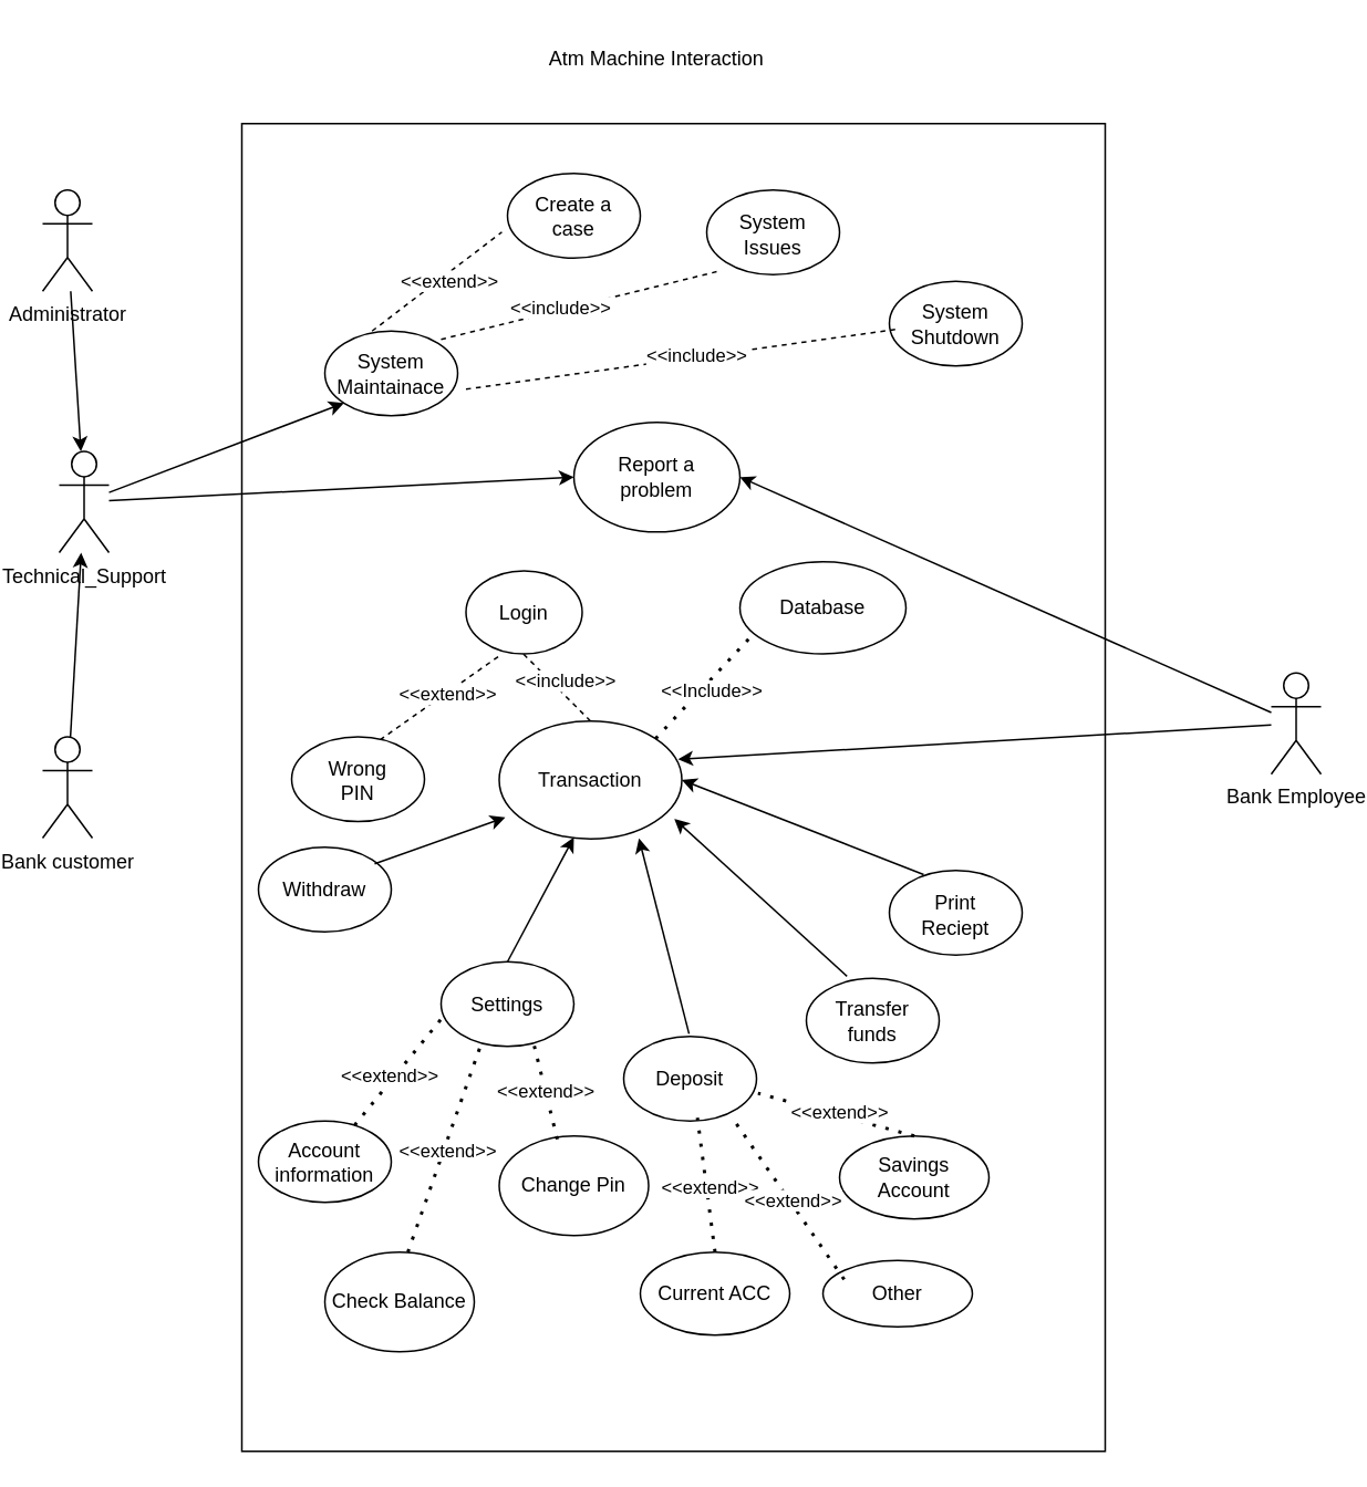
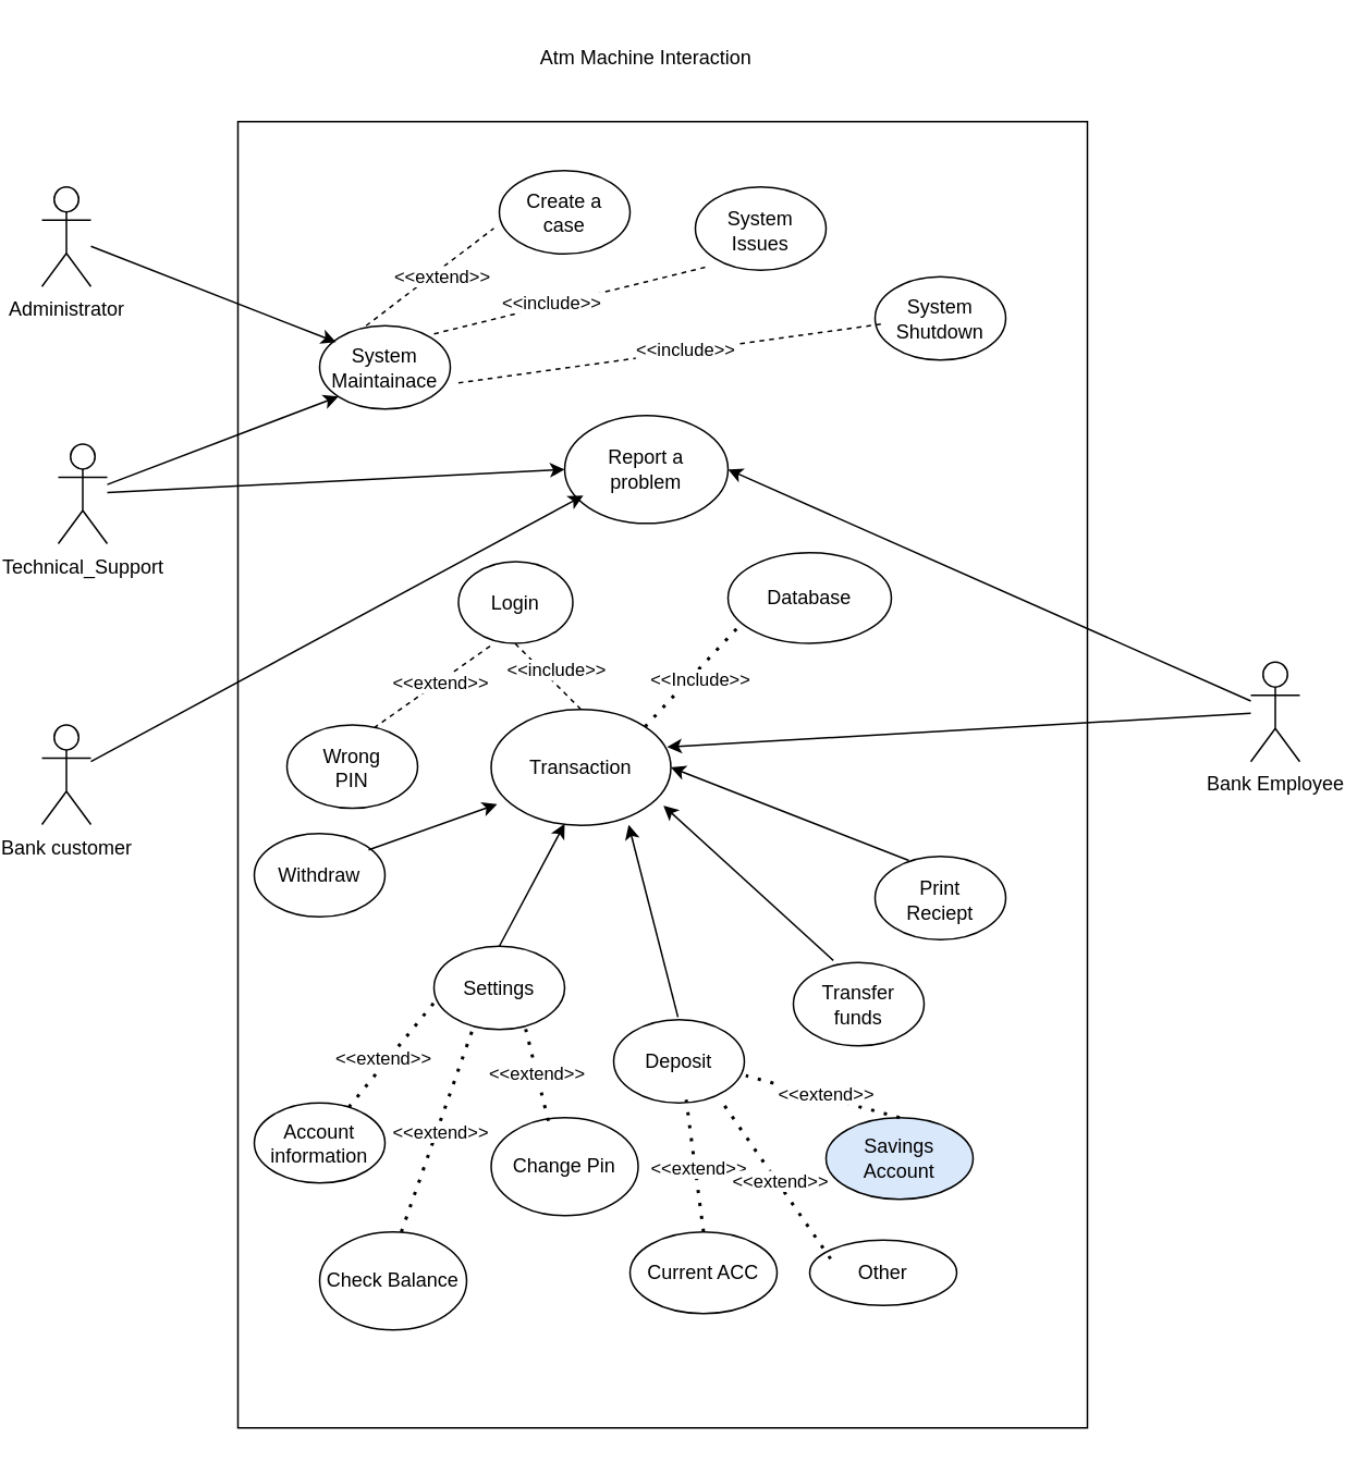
  <mxCell id="0" />
  <mxCell id="1" parent="0" />
  <mxCell id="2" value="Bank customer" style="shape=umlActor;verticalLabelPosition=bottom;verticalAlign=top;html=1;outlineConnect=0;" vertex="1" parent="1"><mxGeometry x="20" y="443.5" width="30" height="61" as="geometry" /></mxCell>
  <mxCell id="3" value="" style="rounded=0;whiteSpace=wrap;html=1;" vertex="1" parent="1"><mxGeometry x="140" y="74" width="520" height="800" as="geometry" /></mxCell>
  <mxCell id="4" value="" style="ellipse;whiteSpace=wrap;html=1;" vertex="1" parent="1"><mxGeometry x="300" y="104" width="80" height="51" as="geometry" /></mxCell>
  <mxCell id="5" value="" style="ellipse;whiteSpace=wrap;html=1;" vertex="1" parent="1"><mxGeometry x="420" y="114" width="80" height="51" as="geometry" /></mxCell>
  <mxCell id="6" value="" style="ellipse;whiteSpace=wrap;html=1;" vertex="1" parent="1"><mxGeometry x="530" y="169" width="80" height="51" as="geometry" /></mxCell>
  <mxCell id="7" value="" style="ellipse;whiteSpace=wrap;html=1;" vertex="1" parent="1"><mxGeometry x="190" y="199" width="80" height="51" as="geometry" /></mxCell>
  <mxCell id="8" value="" style="ellipse;whiteSpace=wrap;html=1;" vertex="1" parent="1"><mxGeometry x="340" y="254" width="100" height="66" as="geometry" /></mxCell>
  <mxCell id="9" value="" style="ellipse;whiteSpace=wrap;html=1;" vertex="1" parent="1"><mxGeometry x="295" y="434" width="110" height="71" as="geometry" /></mxCell>
  <mxCell id="10" value="" style="ellipse;whiteSpace=wrap;html=1;" vertex="1" parent="1"><mxGeometry x="530" y="524" width="80" height="51" as="geometry" /></mxCell>
  <mxCell id="11" value="" style="ellipse;whiteSpace=wrap;html=1;" vertex="1" parent="1"><mxGeometry x="370" y="624" width="80" height="51" as="geometry" /></mxCell>
  <mxCell id="12" value="" style="ellipse;whiteSpace=wrap;html=1;" vertex="1" parent="1"><mxGeometry x="260" y="579" width="80" height="51" as="geometry" /></mxCell>
  <mxCell id="13" value="" style="ellipse;whiteSpace=wrap;html=1;" vertex="1" parent="1"><mxGeometry x="150" y="510" width="80" height="51" as="geometry" /></mxCell>
  <mxCell id="14" value="" style="ellipse;whiteSpace=wrap;html=1;" vertex="1" parent="1"><mxGeometry x="170" y="443.5" width="80" height="51" as="geometry" /></mxCell>
  <mxCell id="15" value="" style="ellipse;whiteSpace=wrap;html=1;" vertex="1" parent="1"><mxGeometry x="480" y="589" width="80" height="51" as="geometry" /></mxCell>
  <mxCell id="16" value="Report a problem" style="text;html=1;align=center;verticalAlign=middle;whiteSpace=wrap;rounded=0;" vertex="1" parent="1"><mxGeometry x="360" y="271.5" width="60" height="31" as="geometry" /></mxCell>
  <mxCell id="17" value="System Maintainace" style="text;html=1;align=center;verticalAlign=middle;whiteSpace=wrap;rounded=0;" vertex="1" parent="1"><mxGeometry x="200" y="209" width="60" height="31" as="geometry" /></mxCell>
  <mxCell id="18" value="Transaction" style="text;html=1;align=center;verticalAlign=middle;whiteSpace=wrap;rounded=0;" vertex="1" parent="1"><mxGeometry x="320" y="454" width="60" height="31" as="geometry" /></mxCell>
  <mxCell id="19" value="Withdraw" style="text;html=1;align=center;verticalAlign=middle;whiteSpace=wrap;rounded=0;" vertex="1" parent="1"><mxGeometry x="160" y="520" width="60" height="31" as="geometry" /></mxCell>
  <mxCell id="20" value="Deposit" style="text;html=1;align=center;verticalAlign=middle;whiteSpace=wrap;rounded=0;" vertex="1" parent="1"><mxGeometry x="380" y="634" width="60" height="31" as="geometry" /></mxCell>
  <mxCell id="21" value="Transfer funds" style="text;html=1;align=center;verticalAlign=middle;whiteSpace=wrap;rounded=0;" vertex="1" parent="1"><mxGeometry x="490" y="599" width="60" height="31" as="geometry" /></mxCell>
  <mxCell id="22" value="Print Reciept" style="text;html=1;align=center;verticalAlign=middle;whiteSpace=wrap;rounded=0;" vertex="1" parent="1"><mxGeometry x="540" y="535" width="60" height="31" as="geometry" /></mxCell>
  <mxCell id="23" value="Wrong PIN" style="text;html=1;align=center;verticalAlign=middle;whiteSpace=wrap;rounded=0;" vertex="1" parent="1"><mxGeometry x="180" y="454" width="60" height="31" as="geometry" /></mxCell>
  <mxCell id="24" value="Create a case" style="text;html=1;align=center;verticalAlign=middle;whiteSpace=wrap;rounded=0;" vertex="1" parent="1"><mxGeometry x="310" y="114" width="60" height="31" as="geometry" /></mxCell>
  <mxCell id="25" value="System Issues" style="text;html=1;align=center;verticalAlign=middle;whiteSpace=wrap;rounded=0;" vertex="1" parent="1"><mxGeometry x="430" y="125" width="60" height="31" as="geometry" /></mxCell>
  <mxCell id="26" value="System Shutdown" style="text;html=1;align=center;verticalAlign=middle;whiteSpace=wrap;rounded=0;" vertex="1" parent="1"><mxGeometry x="540" y="179" width="60" height="31" as="geometry" /></mxCell>
  <mxCell id="27" value="" style="endArrow=classic;html=1;rounded=0;exitX=1;exitY=0;exitDx=0;exitDy=0;entryX=0.033;entryY=0.818;entryDx=0;entryDy=0;entryPerimeter=0;" edge="1" parent="1" source="19" target="9"><mxGeometry width="50" height="50" relative="1" as="geometry"><mxPoint x="250" y="554" as="sourcePoint" /><mxPoint x="300" y="504" as="targetPoint" /></mxGeometry></mxCell>
  <mxCell id="28" value="" style="endArrow=classic;html=1;rounded=0;exitX=0.5;exitY=0;exitDx=0;exitDy=0;" edge="1" parent="1" source="12"><mxGeometry width="50" height="50" relative="1" as="geometry"><mxPoint x="290" y="634" as="sourcePoint" /><mxPoint x="340" y="504" as="targetPoint" /></mxGeometry></mxCell>
  <mxCell id="29" value="" style="endArrow=classic;html=1;rounded=0;entryX=0.765;entryY=0.995;entryDx=0;entryDy=0;entryPerimeter=0;exitX=0.489;exitY=-0.374;exitDx=0;exitDy=0;exitPerimeter=0;" edge="1" parent="1" source="20" target="9"><mxGeometry width="50" height="50" relative="1" as="geometry"><mxPoint x="360" y="574" as="sourcePoint" /><mxPoint x="420" y="534" as="targetPoint" /></mxGeometry></mxCell>
  <mxCell id="30" value="" style="endArrow=classic;html=1;rounded=0;exitX=0.241;exitY=-0.363;exitDx=0;exitDy=0;exitPerimeter=0;entryX=0.959;entryY=0.83;entryDx=0;entryDy=0;entryPerimeter=0;" edge="1" parent="1" source="21" target="9"><mxGeometry width="50" height="50" relative="1" as="geometry"><mxPoint x="460" y="574" as="sourcePoint" /><mxPoint x="510" y="524" as="targetPoint" /></mxGeometry></mxCell>
  <mxCell id="31" value="" style="endArrow=classic;html=1;rounded=0;exitX=0.178;exitY=-0.274;exitDx=0;exitDy=0;exitPerimeter=0;entryX=1;entryY=0.5;entryDx=0;entryDy=0;" edge="1" parent="1" source="22" target="9"><mxGeometry width="50" height="50" relative="1" as="geometry"><mxPoint x="450" y="514" as="sourcePoint" /><mxPoint x="500" y="464" as="targetPoint" /></mxGeometry></mxCell>
  <mxCell id="32" value="" style="endArrow=none;dashed=1;html=1;rounded=0;entryX=-0.042;entryY=0.693;entryDx=0;entryDy=0;entryPerimeter=0;exitX=1;exitY=0;exitDx=0;exitDy=0;" edge="1" parent="1" target="4"><mxGeometry width="50" height="50" relative="1" as="geometry"><mxPoint x="218.431" y="199.001" as="sourcePoint" /><mxPoint x="350" y="164.2" as="targetPoint" /><Array as="points" /></mxGeometry></mxCell>
  <mxCell id="33" value="" style="ellipse;whiteSpace=wrap;html=1;" vertex="1" parent="1"><mxGeometry x="275" y="343.5" width="70" height="50" as="geometry" /></mxCell>
  <mxCell id="34" value="Login" style="text;html=1;align=center;verticalAlign=middle;whiteSpace=wrap;rounded=0;" vertex="1" parent="1"><mxGeometry x="280" y="353" width="60" height="31" as="geometry" /></mxCell>
  <mxCell id="35" value="" style="endArrow=none;dashed=1;html=1;rounded=0;entryX=-0.067;entryY=1.233;entryDx=0;entryDy=0;entryPerimeter=0;exitX=1;exitY=0;exitDx=0;exitDy=0;" edge="1" parent="1" target="25"><mxGeometry width="50" height="50" relative="1" as="geometry"><mxPoint x="260" y="204" as="sourcePoint" /><mxPoint x="391" y="169" as="targetPoint" /></mxGeometry></mxCell>
  <mxCell id="36" value="&amp;lt;&amp;lt;include&amp;gt;&amp;gt;" style="edgeLabel;html=1;align=center;verticalAlign=middle;resizable=0;points=[];" vertex="1" connectable="0" parent="35"><mxGeometry x="-0.132" y="1" relative="1" as="geometry"><mxPoint y="-1" as="offset" /></mxGeometry></mxCell>
  <mxCell id="37" value="" style="endArrow=none;dashed=1;html=1;rounded=0;exitX=0.239;exitY=1.362;exitDx=0;exitDy=0;exitPerimeter=0;entryX=0.67;entryY=0.03;entryDx=0;entryDy=0;entryPerimeter=0;" edge="1" parent="1" source="34" target="14"><mxGeometry width="50" height="50" relative="1" as="geometry"><mxPoint x="389.219" y="444.611" as="sourcePoint" /><mxPoint x="240" y="450" as="targetPoint" /></mxGeometry></mxCell>
  <mxCell id="38" value="&amp;lt;&amp;lt;extend&amp;gt;&amp;gt;" style="edgeLabel;html=1;align=center;verticalAlign=middle;resizable=0;points=[];" vertex="1" connectable="0" parent="37"><mxGeometry x="-0.132" y="1" relative="1" as="geometry"><mxPoint as="offset" /></mxGeometry></mxCell>
  <mxCell id="39" value="" style="endArrow=none;dashed=1;html=1;rounded=0;exitX=0.5;exitY=0;exitDx=0;exitDy=0;entryX=0.478;entryY=1.278;entryDx=0;entryDy=0;entryPerimeter=0;" edge="1" parent="1" source="9" target="34"><mxGeometry width="50" height="50" relative="1" as="geometry"><mxPoint x="310" y="440.17" as="sourcePoint" /><mxPoint x="421" y="389" as="targetPoint" /></mxGeometry></mxCell>
  <mxCell id="40" value="&amp;lt;&amp;lt;include&amp;gt;&amp;gt;" style="edgeLabel;html=1;align=center;verticalAlign=middle;resizable=0;points=[];" vertex="1" connectable="0" parent="39"><mxGeometry x="-0.132" y="1" relative="1" as="geometry"><mxPoint x="3" y="-8" as="offset" /></mxGeometry></mxCell>
  <mxCell id="41" value="" style="endArrow=none;dashed=1;html=1;rounded=0;exitX=1;exitY=0;exitDx=0;exitDy=0;entryX=0;entryY=0.5;entryDx=0;entryDy=0;" edge="1" parent="1"><mxGeometry width="50" height="50" relative="1" as="geometry"><mxPoint x="275" y="234" as="sourcePoint" /><mxPoint x="535" y="197.83" as="targetPoint" /></mxGeometry></mxCell>
  <mxCell id="42" value="&amp;lt;&amp;lt;extend&amp;gt;&amp;gt;" style="edgeLabel;html=1;align=center;verticalAlign=middle;resizable=0;points=[];" vertex="1" connectable="0" parent="41"><mxGeometry x="-0.132" y="1" relative="1" as="geometry"><mxPoint x="-123" y="-49" as="offset" /></mxGeometry></mxCell>
  <mxCell id="43" value="&amp;lt;&amp;lt;include&amp;gt;&amp;gt;" style="edgeLabel;html=1;align=center;verticalAlign=middle;resizable=0;points=[];" vertex="1" connectable="0" parent="41"><mxGeometry x="0.067" y="1" relative="1" as="geometry"><mxPoint as="offset" /></mxGeometry></mxCell>
  <mxCell id="44" value="Administrator" style="shape=umlActor;verticalLabelPosition=bottom;verticalAlign=top;html=1;outlineConnect=0;" vertex="1" parent="1"><mxGeometry x="20" y="114" width="30" height="61" as="geometry" /></mxCell>
- <mxCell id="45" style="rounded=0;orthogonalLoop=1;jettySize=auto;html=1;" edge="1" parent="1" source="44" target="48"><mxGeometry relative="1" as="geometry" /></mxCell>
+ <mxCell id="45" style="rounded=0;orthogonalLoop=1;jettySize=auto;html=1;entryX=0;entryY=0;entryDx=0;entryDy=0;" edge="1" parent="1" source="44" target="17"><mxGeometry relative="1" as="geometry" /></mxCell>
  <mxCell id="46" style="rounded=0;orthogonalLoop=1;jettySize=auto;html=1;entryX=0;entryY=1;entryDx=0;entryDy=0;" edge="1" parent="1" source="48" target="7"><mxGeometry relative="1" as="geometry" /></mxCell>
  <mxCell id="47" style="rounded=0;orthogonalLoop=1;jettySize=auto;html=1;entryX=0;entryY=0.5;entryDx=0;entryDy=0;" edge="1" parent="1" source="48" target="8"><mxGeometry relative="1" as="geometry" /></mxCell>
  <mxCell id="48" value="Technical_Support" style="shape=umlActor;verticalLabelPosition=bottom;verticalAlign=top;html=1;outlineConnect=0;" vertex="1" parent="1"><mxGeometry x="30" y="271.5" width="30" height="61" as="geometry" /></mxCell>
- <mxCell id="49" style="rounded=0;orthogonalLoop=1;jettySize=auto;html=1;" edge="1" parent="1" source="2" target="48"><mxGeometry relative="1" as="geometry" /></mxCell>
+ <mxCell id="49" style="rounded=0;orthogonalLoop=1;jettySize=auto;html=1;entryX=-0.144;entryY=1.017;entryDx=0;entryDy=0;entryPerimeter=0;" edge="1" parent="1" source="2" target="16"><mxGeometry relative="1" as="geometry" /></mxCell>
  <mxCell id="50" value="Bank Employee" style="shape=umlActor;verticalLabelPosition=bottom;verticalAlign=top;html=1;outlineConnect=0;" vertex="1" parent="1"><mxGeometry x="760" y="405" width="30" height="61" as="geometry" /></mxCell>
  <mxCell id="51" style="rounded=0;orthogonalLoop=1;jettySize=auto;html=1;entryX=1;entryY=0.5;entryDx=0;entryDy=0;" edge="1" parent="1" source="50" target="8"><mxGeometry relative="1" as="geometry" /></mxCell>
  <mxCell id="52" style="rounded=0;orthogonalLoop=1;jettySize=auto;html=1;entryX=0.979;entryY=0.324;entryDx=0;entryDy=0;entryPerimeter=0;" edge="1" parent="1" source="50" target="9"><mxGeometry relative="1" as="geometry" /></mxCell>
  <mxCell id="53" value="Settings" style="text;html=1;align=center;verticalAlign=middle;whiteSpace=wrap;rounded=0;" vertex="1" parent="1"><mxGeometry x="270" y="589" width="60" height="31" as="geometry" /></mxCell>
  <mxCell id="54" value="Account information" style="ellipse;whiteSpace=wrap;html=1;" vertex="1" parent="1"><mxGeometry x="150" y="675" width="80" height="49" as="geometry" /></mxCell>
  <mxCell id="55" value="Change Pin" style="ellipse;whiteSpace=wrap;html=1;" vertex="1" parent="1"><mxGeometry x="295" y="684" width="90" height="60" as="geometry" /></mxCell>
  <mxCell id="56" value="Check Balance" style="ellipse;whiteSpace=wrap;html=1;" vertex="1" parent="1"><mxGeometry x="190" y="754" width="90" height="60" as="geometry" /></mxCell>
  <mxCell id="57" style="rounded=0;orthogonalLoop=1;jettySize=auto;html=1;entryX=0.015;entryY=0.65;entryDx=0;entryDy=0;entryPerimeter=0;endArrow=none;dashed=1;dashPattern=1 3;strokeWidth=2;" edge="1" parent="1" source="54" target="12"><mxGeometry relative="1" as="geometry" /></mxCell>
  <mxCell id="58" value="&amp;lt;&amp;lt;extend&amp;gt;&amp;gt;" style="edgeLabel;html=1;align=center;verticalAlign=middle;resizable=0;points=[];" vertex="1" connectable="0" parent="57"><mxGeometry x="-0.149" y="3" relative="1" as="geometry"><mxPoint as="offset" /></mxGeometry></mxCell>
  <mxCell id="59" style="rounded=0;orthogonalLoop=1;jettySize=auto;html=1;entryX=0.241;entryY=1.246;entryDx=0;entryDy=0;entryPerimeter=0;endArrow=none;dashed=1;dashPattern=1 3;strokeWidth=2;" edge="1" parent="1" target="53"><mxGeometry relative="1" as="geometry"><mxPoint x="240" y="754" as="sourcePoint" /><mxPoint x="293" y="688" as="targetPoint" /></mxGeometry></mxCell>
  <mxCell id="60" value="&amp;lt;&amp;lt;extend&amp;gt;&amp;gt;" style="edgeLabel;html=1;align=center;verticalAlign=middle;resizable=0;points=[];" vertex="1" connectable="0" parent="59"><mxGeometry x="-0.01" y="-2" relative="1" as="geometry"><mxPoint as="offset" /></mxGeometry></mxCell>
  <mxCell id="61" style="rounded=0;orthogonalLoop=1;jettySize=auto;html=1;entryX=0.687;entryY=0.903;entryDx=0;entryDy=0;entryPerimeter=0;endArrow=none;dashed=1;dashPattern=1 3;strokeWidth=2;" edge="1" parent="1" target="12"><mxGeometry relative="1" as="geometry"><mxPoint x="330" y="686" as="sourcePoint" /><mxPoint x="383" y="620" as="targetPoint" /></mxGeometry></mxCell>
  <mxCell id="62" value="&amp;lt;&amp;lt;extend&amp;gt;&amp;gt;" style="edgeLabel;html=1;align=center;verticalAlign=middle;resizable=0;points=[];" vertex="1" connectable="0" parent="61"><mxGeometry x="-0.047" relative="1" as="geometry"><mxPoint as="offset" /></mxGeometry></mxCell>
  <mxCell id="63" value="Database" style="ellipse;whiteSpace=wrap;html=1;" vertex="1" parent="1"><mxGeometry x="440" y="338" width="100" height="55.5" as="geometry" /></mxCell>
  <mxCell id="64" value="" style="endArrow=none;dashed=1;html=1;dashPattern=1 3;strokeWidth=2;rounded=0;entryX=0.086;entryY=0.774;entryDx=0;entryDy=0;entryPerimeter=0;exitX=1;exitY=0;exitDx=0;exitDy=0;" edge="1" parent="1" source="9" target="63"><mxGeometry width="50" height="50" relative="1" as="geometry"><mxPoint x="370" y="434" as="sourcePoint" /><mxPoint x="420" y="384" as="targetPoint" /></mxGeometry></mxCell>
  <mxCell id="65" value="&amp;lt;&amp;lt;Include&amp;gt;&amp;gt;" style="edgeLabel;html=1;align=center;verticalAlign=middle;resizable=0;points=[];" vertex="1" connectable="0" parent="64"><mxGeometry x="0.02" y="-4" relative="1" as="geometry"><mxPoint as="offset" /></mxGeometry></mxCell>
  <mxCell id="66" value="Current ACC" style="ellipse;whiteSpace=wrap;html=1;" vertex="1" parent="1"><mxGeometry x="380" y="754" width="90" height="50" as="geometry" /></mxCell>
- <mxCell id="67" value="Savings Account" style="ellipse;whiteSpace=wrap;html=1;" vertex="1" parent="1"><mxGeometry x="500" y="684" width="90" height="50" as="geometry" /></mxCell>
+ <mxCell id="67" value="Savings Account" style="ellipse;whiteSpace=wrap;html=1;fillColor=#dae8fc;" vertex="1" parent="1"><mxGeometry x="500" y="684" width="90" height="50" as="geometry" /></mxCell>
  <mxCell id="68" style="rounded=0;orthogonalLoop=1;jettySize=auto;html=1;entryX=1.181;entryY=0.783;entryDx=0;entryDy=0;entryPerimeter=0;endArrow=none;dashed=1;dashPattern=1 3;strokeWidth=2;exitX=0.5;exitY=0;exitDx=0;exitDy=0;" edge="1" parent="1" source="67" target="20"><mxGeometry relative="1" as="geometry"><mxPoint x="250" y="764" as="sourcePoint" /><mxPoint x="294" y="638" as="targetPoint" /></mxGeometry></mxCell>
  <mxCell id="69" value="&amp;lt;&amp;lt;extend&amp;gt;&amp;gt;" style="edgeLabel;html=1;align=center;verticalAlign=middle;resizable=0;points=[];" vertex="1" connectable="0" parent="68"><mxGeometry x="-0.01" y="-2" relative="1" as="geometry"><mxPoint as="offset" /></mxGeometry></mxCell>
  <mxCell id="70" style="rounded=0;orthogonalLoop=1;jettySize=auto;html=1;entryX=0.573;entryY=1.259;entryDx=0;entryDy=0;entryPerimeter=0;endArrow=none;dashed=1;dashPattern=1 3;strokeWidth=2;exitX=0.5;exitY=0;exitDx=0;exitDy=0;" edge="1" parent="1" source="66" target="20"><mxGeometry relative="1" as="geometry"><mxPoint x="260" y="774" as="sourcePoint" /><mxPoint x="304" y="648" as="targetPoint" /></mxGeometry></mxCell>
  <mxCell id="71" value="&amp;lt;&amp;lt;extend&amp;gt;&amp;gt;" style="edgeLabel;html=1;align=center;verticalAlign=middle;resizable=0;points=[];" vertex="1" connectable="0" parent="70"><mxGeometry x="-0.01" y="-2" relative="1" as="geometry"><mxPoint as="offset" /></mxGeometry></mxCell>
  <mxCell id="72" value="Other" style="ellipse;whiteSpace=wrap;html=1;" vertex="1" parent="1"><mxGeometry x="490" y="759" width="90" height="40" as="geometry" /></mxCell>
  <mxCell id="73" style="rounded=0;orthogonalLoop=1;jettySize=auto;html=1;entryX=0.947;entryY=1.327;entryDx=0;entryDy=0;entryPerimeter=0;endArrow=none;dashed=1;dashPattern=1 3;strokeWidth=2;exitX=0.142;exitY=0.287;exitDx=0;exitDy=0;exitPerimeter=0;" edge="1" parent="1" source="72" target="20"><mxGeometry relative="1" as="geometry"><mxPoint x="435" y="764" as="sourcePoint" /><mxPoint x="424" y="683" as="targetPoint" /></mxGeometry></mxCell>
  <mxCell id="74" value="&amp;lt;&amp;lt;extend&amp;gt;&amp;gt;" style="edgeLabel;html=1;align=center;verticalAlign=middle;resizable=0;points=[];" vertex="1" connectable="0" parent="73"><mxGeometry x="-0.01" y="-2" relative="1" as="geometry"><mxPoint as="offset" /></mxGeometry></mxCell>
  <mxCell id="75" value="Atm Machine Interaction" style="text;html=1;align=center;verticalAlign=middle;whiteSpace=wrap;rounded=0;" vertex="1" parent="1"><mxGeometry x="290" y="20" width="200" height="30" as="geometry" /></mxCell>
